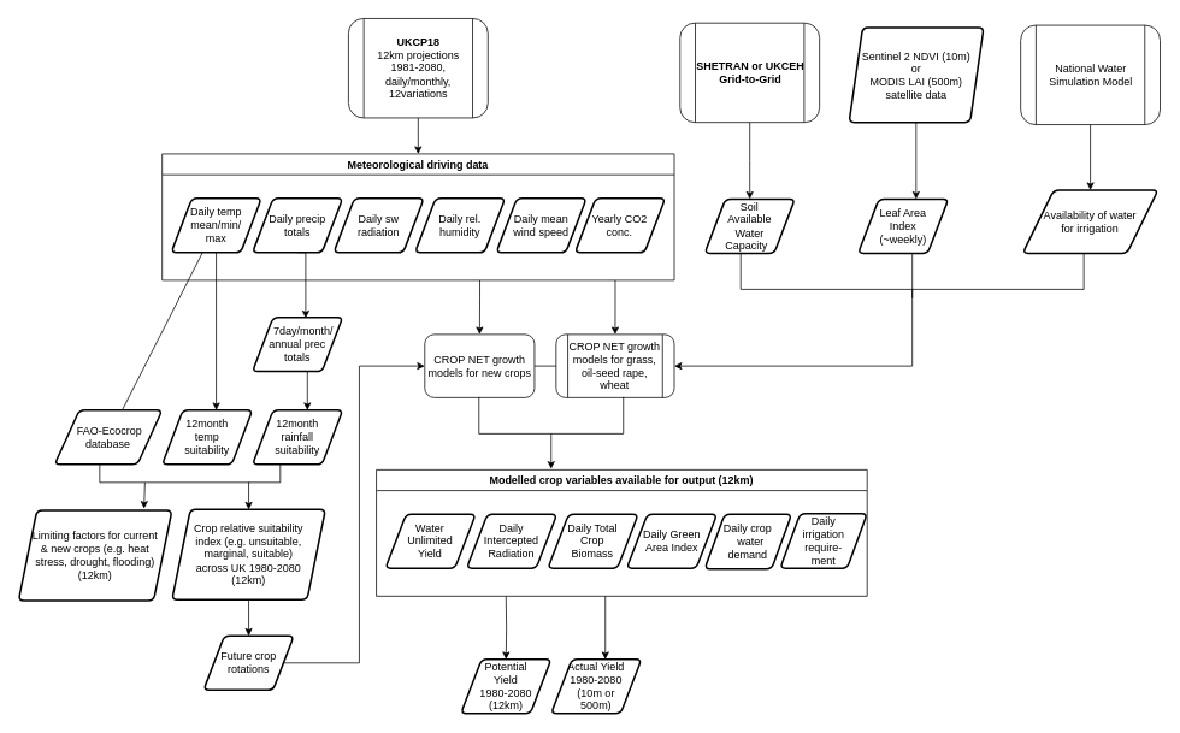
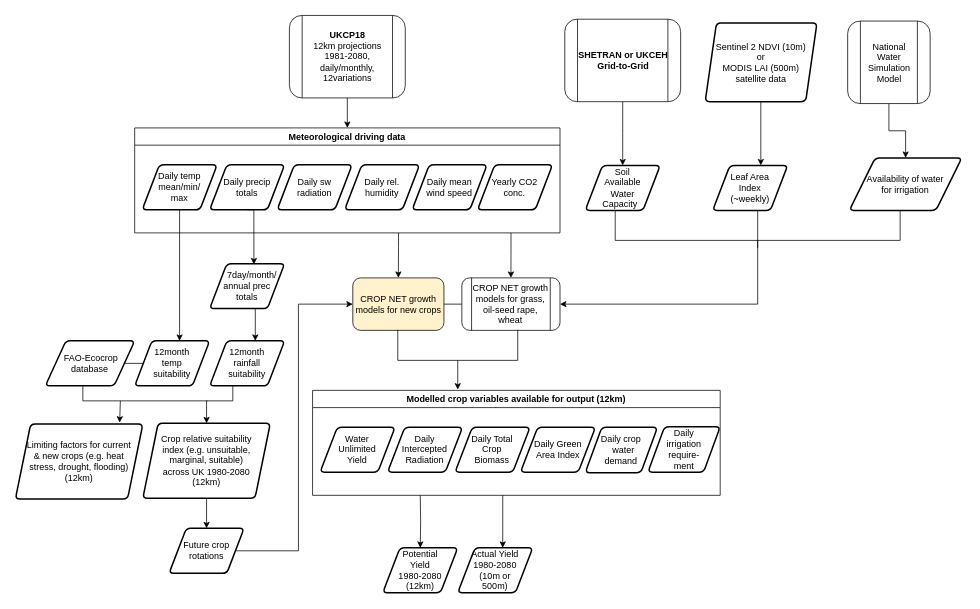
  <mxCell id="0" />
  <mxCell id="1" parent="0" />
  <mxCell id="2" style="edgeStyle=orthogonalEdgeStyle;rounded=0;orthogonalLoop=1;jettySize=auto;html=1;entryX=0.5;entryY=0;entryDx=0;entryDy=0;" parent="1" source="3" target="10" edge="1"><mxGeometry relative="1" as="geometry"><mxPoint x="450.93" y="370" as="targetPoint" /><Array as="points"><mxPoint x="531" y="330" /><mxPoint x="531" y="330" /></Array></mxGeometry></mxCell>
  <mxCell id="3" value="Meteorological driving data" style="swimlane;" parent="1" vertex="1"><mxGeometry x="179.11" y="170" width="567.26" height="140" as="geometry" /></mxCell>
  <mxCell id="4" value="&lt;div&gt;Daily precip&lt;/div&gt;&lt;div&gt;totals&lt;br&gt;&lt;/div&gt;" style="shape=parallelogram;html=1;strokeWidth=2;perimeter=parallelogramPerimeter;whiteSpace=wrap;rounded=1;arcSize=12;size=0.23;" parent="3" vertex="1"><mxGeometry x="100" y="49.21" width="100" height="60" as="geometry" /></mxCell>
  <mxCell id="5" value="&lt;div&gt;Daily temp&lt;/div&gt;&lt;div&gt;mean/min/&lt;/div&gt;&lt;div&gt;max&lt;br&gt;&lt;/div&gt;" style="shape=parallelogram;html=1;strokeWidth=2;perimeter=parallelogramPerimeter;whiteSpace=wrap;rounded=1;arcSize=12;size=0.23;" parent="3" vertex="1"><mxGeometry x="10" y="49.21" width="100" height="60" as="geometry" /></mxCell>
  <mxCell id="6" value="&lt;div&gt;Daily sw&lt;/div&gt;&lt;div&gt;radiation&lt;br&gt;&lt;/div&gt;" style="shape=parallelogram;html=1;strokeWidth=2;perimeter=parallelogramPerimeter;whiteSpace=wrap;rounded=1;arcSize=12;size=0.23;" parent="3" vertex="1"><mxGeometry x="190" y="49.21" width="100" height="60" as="geometry" /></mxCell>
  <mxCell id="7" value="&lt;div&gt;Daily rel.&lt;/div&gt;&lt;div&gt;humidity&lt;br&gt;&lt;/div&gt;" style="shape=parallelogram;html=1;strokeWidth=2;perimeter=parallelogramPerimeter;whiteSpace=wrap;rounded=1;arcSize=12;size=0.23;" parent="3" vertex="1"><mxGeometry x="280" y="49.21" width="100" height="60" as="geometry" /></mxCell>
  <mxCell id="8" value="&lt;div&gt;Daily mean&lt;/div&gt;&lt;div&gt;wind speed&lt;br&gt;&lt;/div&gt;" style="shape=parallelogram;html=1;strokeWidth=2;perimeter=parallelogramPerimeter;whiteSpace=wrap;rounded=1;arcSize=12;size=0.23;" parent="3" vertex="1"><mxGeometry x="370" y="49.21" width="100" height="60" as="geometry" /></mxCell>
  <mxCell id="9" value="&lt;div&gt;Yearly CO2&lt;/div&gt;&lt;div&gt;conc.&lt;br&gt;&lt;/div&gt;" style="shape=parallelogram;html=1;strokeWidth=2;perimeter=parallelogramPerimeter;whiteSpace=wrap;rounded=1;arcSize=12;size=0.23;" parent="3" vertex="1"><mxGeometry x="457.26" y="49.21" width="100" height="60" as="geometry" /></mxCell>
- <mxCell id="10" value="CROP NET growth models for new crops" style="rounded=1;whiteSpace=wrap;html=1;fontSize=12;glass=0;strokeWidth=1;shadow=0;" parent="1" vertex="1"><mxGeometry x="470" y="370" width="121.57" height="70" as="geometry" /></mxCell>
+ <mxCell id="10" value="CROP NET growth models for new crops" style="rounded=1;whiteSpace=wrap;html=1;fontSize=12;glass=0;strokeWidth=1;shadow=0;fillColor=#fff2cc;" parent="1" vertex="1"><mxGeometry x="470" y="370" width="121.57" height="70" as="geometry" /></mxCell>
  <mxCell id="11" style="edgeStyle=orthogonalEdgeStyle;rounded=0;orthogonalLoop=1;jettySize=auto;html=1;exitX=0.5;exitY=1;exitDx=0;exitDy=0;entryX=0.5;entryY=0;entryDx=0;entryDy=0;" parent="1" source="12" target="3" edge="1"><mxGeometry relative="1" as="geometry" /></mxCell>
  <mxCell id="12" value="&lt;div&gt;&lt;b&gt;UKCP18&lt;/b&gt;&lt;/div&gt;&lt;div&gt;12km projections 1981-2080, daily/monthly, 12variations&lt;br&gt;&lt;/div&gt;" style="shape=process;whiteSpace=wrap;html=1;backgroundOutline=1;shadow=0;fontFamily=Helvetica;fontSize=12;fontColor=#000000;align=center;strokeColor=#000000;strokeWidth=1;fillColor=#ffffff;rounded=1;" parent="1" vertex="1"><mxGeometry x="385.47" y="20" width="154.53" height="110" as="geometry" /></mxCell>
  <mxCell id="13" value="&lt;div&gt;12month &lt;br&gt;&lt;/div&gt;&lt;div&gt;temp&lt;/div&gt;&lt;div&gt;suitability&lt;br&gt;&lt;/div&gt;" style="shape=parallelogram;html=1;strokeWidth=2;perimeter=parallelogramPerimeter;whiteSpace=wrap;rounded=1;arcSize=12;size=0.23;" parent="1" vertex="1"><mxGeometry x="179.11" y="454" width="100" height="60" as="geometry" /></mxCell>
  <mxCell id="14" value="&lt;div&gt;12month &lt;br&gt;&lt;/div&gt;&lt;div&gt;rainfall&lt;/div&gt;&lt;div&gt;suitability&lt;br&gt;&lt;/div&gt;" style="shape=parallelogram;html=1;strokeWidth=2;perimeter=parallelogramPerimeter;whiteSpace=wrap;rounded=1;arcSize=12;size=0.23;" parent="1" vertex="1"><mxGeometry x="279.11" y="454" width="100" height="60" as="geometry" /></mxCell>
  <mxCell id="15" style="edgeStyle=orthogonalEdgeStyle;rounded=0;orthogonalLoop=1;jettySize=auto;html=1;exitX=0.5;exitY=1;exitDx=0;exitDy=0;" parent="1" source="5" edge="1"><mxGeometry relative="1" as="geometry"><mxPoint x="239" y="454" as="targetPoint" /><Array as="points"><mxPoint x="239" y="454" /></Array></mxGeometry></mxCell>
  <mxCell id="16" style="edgeStyle=orthogonalEdgeStyle;rounded=0;orthogonalLoop=1;jettySize=auto;html=1;exitX=0.5;exitY=1;exitDx=0;exitDy=0;entryX=0.5;entryY=0;entryDx=0;entryDy=0;" parent="1" source="48" target="20" edge="1"><mxGeometry relative="1" as="geometry" /></mxCell>
  <mxCell id="17" value="&lt;div&gt;Limiting factors for current&lt;/div&gt;&lt;div&gt;&amp;amp; new crops (e.g. heat&lt;/div&gt;&lt;div&gt;stress, drought, flooding)&lt;/div&gt;&lt;div&gt;(12km)&lt;br&gt;&lt;/div&gt;" style="shape=parallelogram;html=1;strokeWidth=2;perimeter=parallelogramPerimeter;whiteSpace=wrap;rounded=1;arcSize=12;size=0.12;" parent="1" vertex="1"><mxGeometry x="20" y="565" width="170" height="100" as="geometry" /></mxCell>
  <mxCell id="18" value="&lt;div&gt;&amp;nbsp;FAO-Ecocrop&lt;/div&gt;&lt;div&gt;database&lt;br&gt;&lt;/div&gt;" style="shape=parallelogram;html=1;strokeWidth=2;perimeter=parallelogramPerimeter;whiteSpace=wrap;rounded=1;arcSize=12;size=0.23;" parent="1" vertex="1"><mxGeometry x="60" y="454" width="119.11" height="60" as="geometry" /></mxCell>
  <mxCell id="19" style="edgeStyle=orthogonalEdgeStyle;rounded=0;orthogonalLoop=1;jettySize=auto;html=1;exitX=1;exitY=0.5;exitDx=0;exitDy=0;entryX=0;entryY=0.5;entryDx=0;entryDy=0;" parent="1" source="20" target="10" edge="1"><mxGeometry relative="1" as="geometry" /></mxCell>
  <mxCell id="20" value="&lt;div&gt;Future crop&lt;/div&gt;&lt;div&gt;rotations&lt;br&gt;&lt;/div&gt;" style="shape=parallelogram;html=1;strokeWidth=2;perimeter=parallelogramPerimeter;whiteSpace=wrap;rounded=1;arcSize=12;size=0.23;" parent="1" vertex="1"><mxGeometry x="225" y="704" width="100" height="60" as="geometry" /></mxCell>
- <mxCell id="21" value="" style="endArrow=none;html=1;" parent="1" source="18" target="5" edge="1"><mxGeometry width="50" height="50" relative="1" as="geometry"><mxPoint x="160" y="534" as="sourcePoint" /><mxPoint x="190" y="484" as="targetPoint" /></mxGeometry></mxCell>
+ <mxCell id="21" value="" style="endArrow=none;html=1;entryX=0;entryY=0.5;entryDx=0;entryDy=0;" parent="1" source="18" target="13" edge="1"><mxGeometry width="50" height="50" relative="1" as="geometry"><mxPoint x="160" y="534" as="sourcePoint" /><mxPoint x="190" y="484" as="targetPoint" /></mxGeometry></mxCell>
  <mxCell id="22" style="edgeStyle=orthogonalEdgeStyle;rounded=0;orthogonalLoop=1;jettySize=auto;html=1;exitX=0.83;exitY=1;exitDx=0;exitDy=0;entryX=0.5;entryY=0;entryDx=0;entryDy=0;exitPerimeter=0;" parent="1" source="24" target="48" edge="1"><mxGeometry relative="1" as="geometry"><Array as="points"><mxPoint x="275" y="534" /></Array></mxGeometry></mxCell>
  <mxCell id="23" style="edgeStyle=orthogonalEdgeStyle;rounded=0;orthogonalLoop=1;jettySize=auto;html=1;exitX=0.25;exitY=1;exitDx=0;exitDy=0;entryX=0.818;entryY=-0.01;entryDx=0;entryDy=0;entryPerimeter=0;" parent="1" source="24" edge="1"><mxGeometry relative="1" as="geometry"><mxPoint x="159.06" y="563" as="targetPoint" /></mxGeometry></mxCell>
  <mxCell id="24" value="" style="shape=partialRectangle;whiteSpace=wrap;html=1;bottom=1;right=1;left=1;top=0;fillColor=none;routingCenterX=-0.5;" parent="1" vertex="1"><mxGeometry x="110" y="514" width="200" height="20" as="geometry" /></mxCell>
  <mxCell id="25" value="CROP NET growth models for grass, oil-seed rape, wheat" style="shape=process;whiteSpace=wrap;html=1;backgroundOutline=1;shadow=0;fontFamily=Helvetica;fontSize=12;fontColor=#000000;align=center;strokeColor=#000000;strokeWidth=1;fillColor=#ffffff;rounded=1;" parent="1" vertex="1"><mxGeometry x="615.44" y="370" width="130.93" height="70" as="geometry" /></mxCell>
  <mxCell id="26" style="edgeStyle=orthogonalEdgeStyle;rounded=0;orthogonalLoop=1;jettySize=auto;html=1;entryX=0.5;entryY=0;entryDx=0;entryDy=0;" parent="1" target="25" edge="1"><mxGeometry relative="1" as="geometry"><mxPoint x="630.011" y="400" as="targetPoint" /><mxPoint x="681" y="310" as="sourcePoint" /><Array as="points"><mxPoint x="681" y="340" /><mxPoint x="681" y="340" /></Array></mxGeometry></mxCell>
  <mxCell id="27" value="" style="endArrow=none;html=1;exitX=1;exitY=0.5;exitDx=0;exitDy=0;entryX=0;entryY=0.5;entryDx=0;entryDy=0;" parent="1" source="10" target="25" edge="1"><mxGeometry width="50" height="50" relative="1" as="geometry"><mxPoint x="570" y="404.66" as="sourcePoint" /><mxPoint x="620" y="405" as="targetPoint" /></mxGeometry></mxCell>
  <mxCell id="28" style="edgeStyle=orthogonalEdgeStyle;rounded=0;orthogonalLoop=1;jettySize=auto;html=1;exitX=0.5;exitY=1;exitDx=0;exitDy=0;" parent="1" source="29" edge="1"><mxGeometry relative="1" as="geometry"><mxPoint x="610" y="519" as="targetPoint" /></mxGeometry></mxCell>
  <mxCell id="29" value="" style="shape=partialRectangle;whiteSpace=wrap;html=1;bottom=1;right=1;left=1;top=0;fillColor=none;routingCenterX=-0.5;" parent="1" vertex="1"><mxGeometry x="530" y="440" width="160" height="40" as="geometry" /></mxCell>
  <mxCell id="30" style="edgeStyle=orthogonalEdgeStyle;rounded=0;orthogonalLoop=1;jettySize=auto;html=1;entryX=0.5;entryY=0;entryDx=0;entryDy=0;" parent="1" target="37" edge="1"><mxGeometry relative="1" as="geometry"><mxPoint x="560" y="660" as="sourcePoint" /></mxGeometry></mxCell>
  <mxCell id="31" value="Modelled crop variables available for output (12km)" style="swimlane;" parent="1" vertex="1"><mxGeometry x="416.37" y="520" width="543.63" height="140" as="geometry" /></mxCell>
  <mxCell id="32" value="&lt;div&gt;Water&lt;/div&gt;&lt;div&gt;Unlimited&lt;/div&gt;&lt;div&gt;Yield&lt;br&gt;&lt;/div&gt;" style="shape=parallelogram;html=1;strokeWidth=2;perimeter=parallelogramPerimeter;whiteSpace=wrap;rounded=1;arcSize=12;size=0.23;" parent="31" vertex="1"><mxGeometry x="10" y="49.21" width="100" height="60" as="geometry" /></mxCell>
  <mxCell id="33" value="&lt;div&gt;Daily &lt;br&gt;&lt;/div&gt;&lt;div&gt;Intercepted&lt;/div&gt;&lt;div&gt;Radiation&lt;br&gt;&lt;/div&gt;" style="shape=parallelogram;html=1;strokeWidth=2;perimeter=parallelogramPerimeter;whiteSpace=wrap;rounded=1;arcSize=12;size=0.23;" parent="31" vertex="1"><mxGeometry x="100" y="49.21" width="100" height="60" as="geometry" /></mxCell>
  <mxCell id="34" value="&lt;div&gt;Daily Total&lt;/div&gt;&lt;div&gt;Crop &lt;br&gt;&lt;/div&gt;&lt;div&gt;Biomass&lt;br&gt;&lt;/div&gt;" style="shape=parallelogram;html=1;strokeWidth=2;perimeter=parallelogramPerimeter;whiteSpace=wrap;rounded=1;arcSize=12;size=0.23;" parent="31" vertex="1"><mxGeometry x="190" y="49.21" width="100" height="60" as="geometry" /></mxCell>
  <mxCell id="35" value="&lt;div&gt;Daily crop &lt;br&gt;&lt;/div&gt;&lt;div&gt;&amp;nbsp; water &lt;br&gt;&lt;/div&gt;demand" style="shape=parallelogram;html=1;strokeWidth=2;perimeter=parallelogramPerimeter;whiteSpace=wrap;rounded=1;arcSize=12;size=0.23;" parent="31" vertex="1"><mxGeometry x="363.63" y="49.21" width="96.37" height="60.79" as="geometry" /></mxCell>
  <mxCell id="36" value="&lt;div&gt;Daily &lt;br&gt;&lt;/div&gt;&lt;div&gt;irrigation&lt;/div&gt;&lt;div&gt;require-&lt;/div&gt;&lt;div&gt;ment&lt;/div&gt;" style="shape=parallelogram;html=1;strokeWidth=2;perimeter=parallelogramPerimeter;whiteSpace=wrap;rounded=1;arcSize=12;size=0.23;" parent="31" vertex="1"><mxGeometry x="447.26" y="48.42" width="96.37" height="60.79" as="geometry" /></mxCell>
  <mxCell id="37" value="&lt;div&gt;Potential&lt;/div&gt;&lt;div&gt;Yield&lt;/div&gt;&lt;div&gt;1980-2080&lt;br&gt;&lt;/div&gt;&lt;div&gt; (12km)&lt;/div&gt;" style="shape=parallelogram;html=1;strokeWidth=2;perimeter=parallelogramPerimeter;whiteSpace=wrap;rounded=1;arcSize=12;size=0.23;" parent="1" vertex="1"><mxGeometry x="510" y="730" width="100" height="60" as="geometry" /></mxCell>
  <mxCell id="38" value="&lt;div&gt;Actual Yield&lt;/div&gt;&lt;div&gt;1980-2080&lt;br&gt;&lt;/div&gt;&lt;div&gt;(10m or &lt;br&gt;&lt;/div&gt;&lt;div&gt;500m)&lt;br&gt;&lt;/div&gt;" style="shape=parallelogram;html=1;strokeWidth=2;perimeter=parallelogramPerimeter;whiteSpace=wrap;rounded=1;arcSize=12;size=0.23;" parent="1" vertex="1"><mxGeometry x="610" y="730" width="100" height="60" as="geometry" /></mxCell>
  <mxCell id="39" style="edgeStyle=orthogonalEdgeStyle;rounded=0;orthogonalLoop=1;jettySize=auto;html=1;entryX=0.5;entryY=0;entryDx=0;entryDy=0;" parent="1" edge="1"><mxGeometry relative="1" as="geometry"><mxPoint x="670" y="660" as="sourcePoint" /><mxPoint x="670" y="730" as="targetPoint" /></mxGeometry></mxCell>
  <mxCell id="40" style="edgeStyle=orthogonalEdgeStyle;rounded=0;orthogonalLoop=1;jettySize=auto;html=1;" parent="1" source="41" target="43" edge="1"><mxGeometry relative="1" as="geometry" /></mxCell>
  <mxCell id="41" value="&lt;div&gt;&lt;b&gt;SHETRAN or UKCEH Grid-to-Grid&lt;br&gt;&lt;/b&gt;&lt;/div&gt;" style="shape=process;whiteSpace=wrap;html=1;backgroundOutline=1;shadow=0;fontFamily=Helvetica;fontSize=12;fontColor=#000000;align=center;strokeColor=#000000;strokeWidth=1;fillColor=#ffffff;rounded=1;" parent="1" vertex="1"><mxGeometry x="752.73" y="25" width="154.53" height="110" as="geometry" /></mxCell>
  <mxCell id="42" value="&lt;div&gt;Sentinel 2 NDVI (10m)&lt;/div&gt;&lt;div&gt;or&lt;/div&gt;&lt;div&gt;MODIS LAI (500m)&lt;/div&gt;&lt;div&gt;satellite data&lt;br&gt;&lt;/div&gt;" style="shape=parallelogram;html=1;strokeWidth=2;perimeter=parallelogramPerimeter;whiteSpace=wrap;rounded=1;arcSize=12;size=0.101;" parent="1" vertex="1"><mxGeometry x="940" y="30" width="149.07" height="105" as="geometry" /></mxCell>
  <mxCell id="43" value="&lt;div&gt;Soil &lt;br&gt;&lt;/div&gt;&lt;div&gt; Available &lt;br&gt;&lt;/div&gt;&lt;div&gt;Water &lt;br&gt;&lt;/div&gt;&lt;div&gt;&amp;nbsp;&amp;nbsp; Capacity&amp;nbsp;&amp;nbsp;&amp;nbsp;&amp;nbsp;&amp;nbsp; &lt;/div&gt;" style="shape=parallelogram;html=1;strokeWidth=2;perimeter=parallelogramPerimeter;whiteSpace=wrap;rounded=1;arcSize=12;size=0.23;" parent="1" vertex="1"><mxGeometry x="780" y="220" width="100" height="60" as="geometry" /></mxCell>
  <mxCell id="44" value="&lt;div&gt;Leaf Area&lt;/div&gt;&lt;div&gt;Index &lt;br&gt;&lt;/div&gt;&lt;div&gt;(~weekly)&lt;br&gt;&lt;/div&gt;" style="shape=parallelogram;html=1;strokeWidth=2;perimeter=parallelogramPerimeter;whiteSpace=wrap;rounded=1;arcSize=12;size=0.23;" parent="1" vertex="1"><mxGeometry x="950" y="220" width="100" height="60" as="geometry" /></mxCell>
  <mxCell id="45" style="edgeStyle=orthogonalEdgeStyle;rounded=0;orthogonalLoop=1;jettySize=auto;html=1;" parent="1" edge="1"><mxGeometry relative="1" as="geometry"><mxPoint x="1014.186" y="135" as="sourcePoint" /><mxPoint x="1014.186" y="220" as="targetPoint" /></mxGeometry></mxCell>
  <mxCell id="46" style="edgeStyle=orthogonalEdgeStyle;rounded=0;orthogonalLoop=1;jettySize=auto;html=1;exitX=0.5;exitY=1;exitDx=0;exitDy=0;entryX=1;entryY=0.5;entryDx=0;entryDy=0;" parent="1" source="47" target="25" edge="1"><mxGeometry relative="1" as="geometry" /></mxCell>
  <mxCell id="47" value="" style="shape=partialRectangle;whiteSpace=wrap;html=1;bottom=1;right=1;left=1;top=0;fillColor=none;routingCenterX=-0.5;" parent="1" vertex="1"><mxGeometry x="820" y="280" width="380" height="40" as="geometry" /></mxCell>
  <mxCell id="48" value="&lt;div&gt;Crop relative suitability&lt;/div&gt;&lt;div&gt;index (e.g. unsuitable,&lt;/div&gt;&lt;div&gt;marginal, suitable)&lt;/div&gt;&lt;div&gt; across UK 1980-2080&lt;/div&gt;&lt;div&gt;(12km)&lt;br&gt;&lt;/div&gt;" style="shape=parallelogram;html=1;strokeWidth=2;perimeter=parallelogramPerimeter;whiteSpace=wrap;rounded=1;arcSize=12;size=0.12;" parent="1" vertex="1"><mxGeometry x="190" y="564" width="170" height="100" as="geometry" /></mxCell>
  <mxCell id="49" value="&lt;div&gt;Daily Green&lt;/div&gt;&lt;div&gt;Area Index&lt;br&gt;&lt;/div&gt;" style="shape=parallelogram;html=1;strokeWidth=2;perimeter=parallelogramPerimeter;whiteSpace=wrap;rounded=1;arcSize=12;size=0.23;" parent="1" vertex="1"><mxGeometry x="693.63" y="569.21" width="100" height="60" as="geometry" /></mxCell>
  <mxCell id="50" style="edgeStyle=orthogonalEdgeStyle;rounded=0;orthogonalLoop=1;jettySize=auto;html=1;exitX=0.5;exitY=1;exitDx=0;exitDy=0;" parent="1" source="51" target="52" edge="1"><mxGeometry relative="1" as="geometry" /></mxCell>
- <mxCell id="51" value="National Water Simulation Model" style="shape=process;whiteSpace=wrap;html=1;backgroundOutline=1;shadow=0;fontFamily=Helvetica;fontSize=12;fontColor=#000000;align=center;strokeColor=#000000;strokeWidth=1;fillColor=#ffffff;rounded=1;" parent="1" vertex="1"><mxGeometry x="1130" y="27.5" width="154.53" height="110" as="geometry" /></mxCell>
+ <mxCell id="51" value="National Water Simulation Model" style="shape=process;whiteSpace=wrap;html=1;backgroundOutline=1;shadow=0;fontFamily=Helvetica;fontSize=12;fontColor=#000000;align=center;strokeColor=#000000;strokeWidth=1;fillColor=#ffffff;rounded=1;" parent="1" vertex="1"><mxGeometry x="1130" y="27.5" width="110" height="110" as="geometry" /></mxCell>
  <mxCell id="52" value="&lt;div&gt;Availability of water &lt;br&gt;&lt;/div&gt;&lt;div&gt;for irrigation&lt;/div&gt;" style="shape=parallelogram;html=1;strokeWidth=2;perimeter=parallelogramPerimeter;whiteSpace=wrap;rounded=1;arcSize=12;size=0.23;" parent="1" vertex="1"><mxGeometry x="1132.26" y="210" width="150" height="70" as="geometry" /></mxCell>
  <mxCell id="53" value="" style="endArrow=none;html=1;" parent="1" edge="1"><mxGeometry width="50" height="50" relative="1" as="geometry"><mxPoint x="1010" y="330" as="sourcePoint" /><mxPoint x="1010" y="280" as="targetPoint" /></mxGeometry></mxCell>
  <mxCell id="54" style="edgeStyle=orthogonalEdgeStyle;rounded=0;orthogonalLoop=1;jettySize=auto;html=1;exitX=0.607;exitY=0.988;exitDx=0;exitDy=0;exitPerimeter=0;" parent="1" source="55" edge="1"><mxGeometry relative="1" as="geometry"><mxPoint x="340" y="454" as="targetPoint" /><Array as="points"><mxPoint x="340" y="454" /></Array></mxGeometry></mxCell>
  <mxCell id="55" value="&amp;nbsp;&amp;nbsp;&amp;nbsp; 7day/month/&lt;div&gt;annual prec&lt;/div&gt;&lt;div&gt;totals&lt;br&gt;&lt;/div&gt;" style="shape=parallelogram;html=1;strokeWidth=2;perimeter=parallelogramPerimeter;whiteSpace=wrap;rounded=1;arcSize=12;size=0.23;" parent="1" vertex="1"><mxGeometry x="279.11" y="351" width="100" height="60" as="geometry" /></mxCell>
  <mxCell id="56" style="edgeStyle=orthogonalEdgeStyle;rounded=0;orthogonalLoop=1;jettySize=auto;html=1;exitX=0.5;exitY=1;exitDx=0;exitDy=0;entryX=0.59;entryY=0.017;entryDx=0;entryDy=0;entryPerimeter=0;" parent="1" source="4" target="55" edge="1"><mxGeometry relative="1" as="geometry"><Array as="points"><mxPoint x="338" y="279" /></Array></mxGeometry></mxCell>
